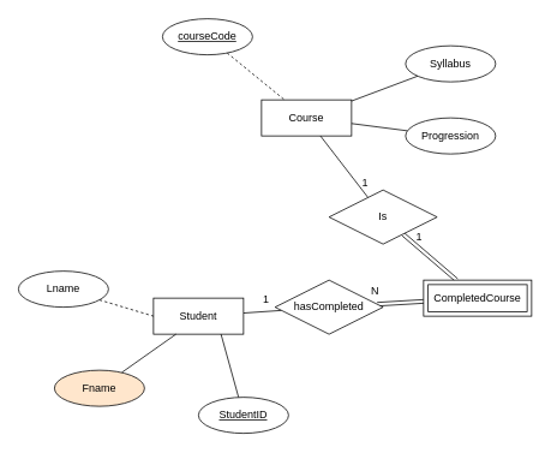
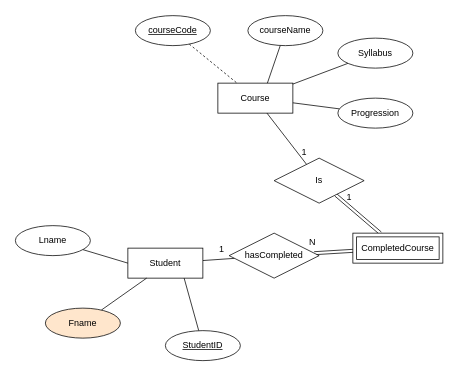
  <mxCell id="0" />
  <mxCell id="1" parent="0" />
  <mxCell id="2" style="edgeStyle=none;html=1;endArrow=none;endFill=0;" edge="1" parent="1" source="3" target="24"><mxGeometry relative="1" as="geometry" /></mxCell>
  <mxCell id="3" value="Student" style="whiteSpace=wrap;html=1;align=center;" vertex="1" parent="1"><mxGeometry x="170" y="330" width="100" height="40" as="geometry" /></mxCell>
  <mxCell id="4" value="Course" style="whiteSpace=wrap;html=1;align=center;" vertex="1" parent="1"><mxGeometry x="290" y="110" width="100" height="40" as="geometry" /></mxCell>
  <mxCell id="5" style="edgeStyle=none;html=1;endArrow=none;endFill=0;dashed=1;" edge="1" parent="1" source="6" target="4"><mxGeometry relative="1" as="geometry" /></mxCell>
  <mxCell id="6" value="courseCode" style="ellipse;whiteSpace=wrap;html=1;align=center;fontStyle=4;" vertex="1" parent="1"><mxGeometry x="180" y="20" width="100" height="40" as="geometry" /></mxCell>
  <mxCell id="7" style="edgeStyle=none;html=1;entryX=0.75;entryY=1;entryDx=0;entryDy=0;endArrow=none;endFill=0;" edge="1" parent="1" source="8" target="3"><mxGeometry relative="1" as="geometry" /></mxCell>
  <mxCell id="8" value="StudentID" style="ellipse;whiteSpace=wrap;html=1;align=center;fontStyle=4;" vertex="1" parent="1"><mxGeometry x="220" y="440" width="100" height="40" as="geometry" /></mxCell>
- <mxCell id="9" style="edgeStyle=none;html=1;entryX=0;entryY=0.5;entryDx=0;entryDy=0;endArrow=none;endFill=0;dashed=1;" edge="1" parent="1" source="10" target="3"><mxGeometry relative="1" as="geometry" /></mxCell>
+ <mxCell id="9" style="edgeStyle=none;html=1;entryX=0;entryY=0.5;entryDx=0;entryDy=0;endArrow=none;endFill=0;" edge="1" parent="1" source="10" target="3"><mxGeometry relative="1" as="geometry" /></mxCell>
  <mxCell id="10" value="Lname" style="ellipse;whiteSpace=wrap;html=1;align=center;" vertex="1" parent="1"><mxGeometry x="20" y="300" width="100" height="40" as="geometry" /></mxCell>
  <mxCell id="11" style="edgeStyle=none;html=1;entryX=0.25;entryY=1;entryDx=0;entryDy=0;endArrow=none;endFill=0;" edge="1" parent="1" source="12" target="3"><mxGeometry relative="1" as="geometry" /></mxCell>
  <mxCell id="12" value="Fname" style="ellipse;whiteSpace=wrap;html=1;align=center;fillColor=#ffe6cc;" vertex="1" parent="1"><mxGeometry x="60" y="410" width="100" height="40" as="geometry" /></mxCell>
  <mxCell id="13" style="edgeStyle=none;html=1;endArrow=none;endFill=0;" edge="1" parent="1" source="14" target="4"><mxGeometry relative="1" as="geometry" /></mxCell>
  <mxCell id="14" value="Syllabus" style="ellipse;whiteSpace=wrap;html=1;align=center;" vertex="1" parent="1"><mxGeometry x="450" y="50" width="100" height="40" as="geometry" /></mxCell>
  <mxCell id="15" style="edgeStyle=none;html=1;endArrow=none;endFill=0;" edge="1" parent="1" source="16" target="4"><mxGeometry relative="1" as="geometry" /></mxCell>
  <mxCell id="16" value="Progression" style="ellipse;whiteSpace=wrap;html=1;align=center;" vertex="1" parent="1"><mxGeometry x="450" y="130" width="100" height="40" as="geometry" /></mxCell>
+ <mxCell id="17" style="edgeStyle=none;html=1;entryX=0.66;entryY=0;entryDx=0;entryDy=0;entryPerimeter=0;endArrow=none;endFill=0;" edge="1" parent="1" source="18" target="4"><mxGeometry relative="1" as="geometry" /></mxCell>
+ <mxCell id="18" value="courseName" style="ellipse;whiteSpace=wrap;html=1;align=center;" vertex="1" parent="1"><mxGeometry x="330" y="20" width="100" height="40" as="geometry" /></mxCell>
  <mxCell id="19" style="edgeStyle=none;html=1;endArrow=none;endFill=0;shape=link;" edge="1" parent="1" source="20" target="22"><mxGeometry relative="1" as="geometry" /></mxCell>
  <mxCell id="20" value="CompletedCourse" style="shape=ext;margin=3;double=1;whiteSpace=wrap;html=1;align=center;" vertex="1" parent="1"><mxGeometry x="470" y="310" width="120" height="40" as="geometry" /></mxCell>
  <mxCell id="21" style="edgeStyle=none;html=1;endArrow=none;endFill=0;" edge="1" parent="1" source="22" target="4"><mxGeometry relative="1" as="geometry" /></mxCell>
  <mxCell id="22" value="Is" style="shape=rhombus;perimeter=rhombusPerimeter;whiteSpace=wrap;html=1;align=center;" vertex="1" parent="1"><mxGeometry x="365" y="210" width="120" height="60" as="geometry" /></mxCell>
  <mxCell id="23" style="edgeStyle=none;html=1;endArrow=none;endFill=0;shape=link;" edge="1" parent="1" source="24" target="20"><mxGeometry relative="1" as="geometry" /></mxCell>
  <mxCell id="24" value="hasCompleted" style="shape=rhombus;perimeter=rhombusPerimeter;whiteSpace=wrap;html=1;align=center;" vertex="1" parent="1"><mxGeometry x="305" y="310" width="120" height="60" as="geometry" /></mxCell>
  <mxCell id="25" value="N" style="resizable=0;html=1;align=left;verticalAlign=bottom;direction=south;fillColor=#e1d5e7;" connectable="0" vertex="1" parent="1"><mxGeometry x="410" y="330" as="geometry" /></mxCell>
  <mxCell id="26" value="1" style="resizable=0;html=1;align=left;verticalAlign=bottom;" connectable="0" vertex="1" parent="1"><mxGeometry x="290" y="340" as="geometry" /></mxCell>
  <mxCell id="27" value="1" style="resizable=0;html=1;align=left;verticalAlign=bottom;" connectable="0" vertex="1" parent="1"><mxGeometry x="460" y="270" as="geometry" /></mxCell>
  <mxCell id="28" value="1" style="resizable=0;html=1;align=left;verticalAlign=bottom;" connectable="0" vertex="1" parent="1"><mxGeometry x="400" y="210" as="geometry" /></mxCell>
